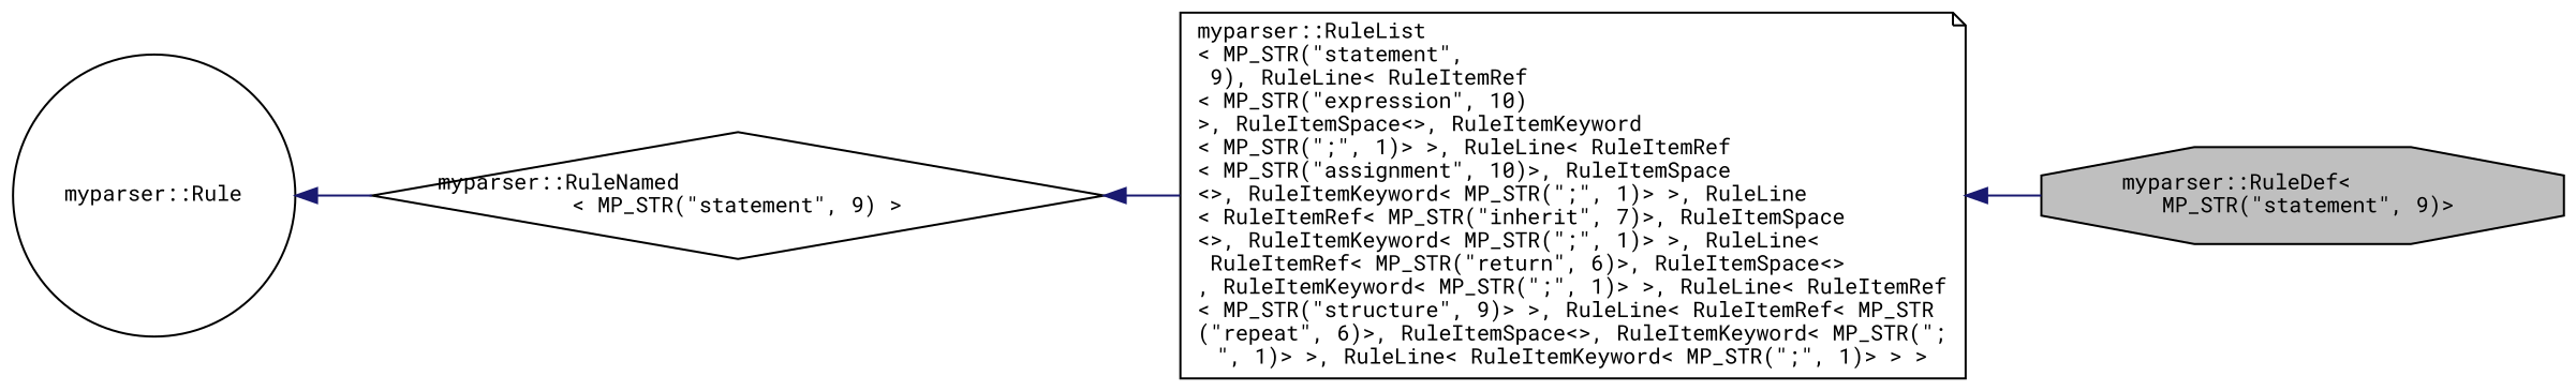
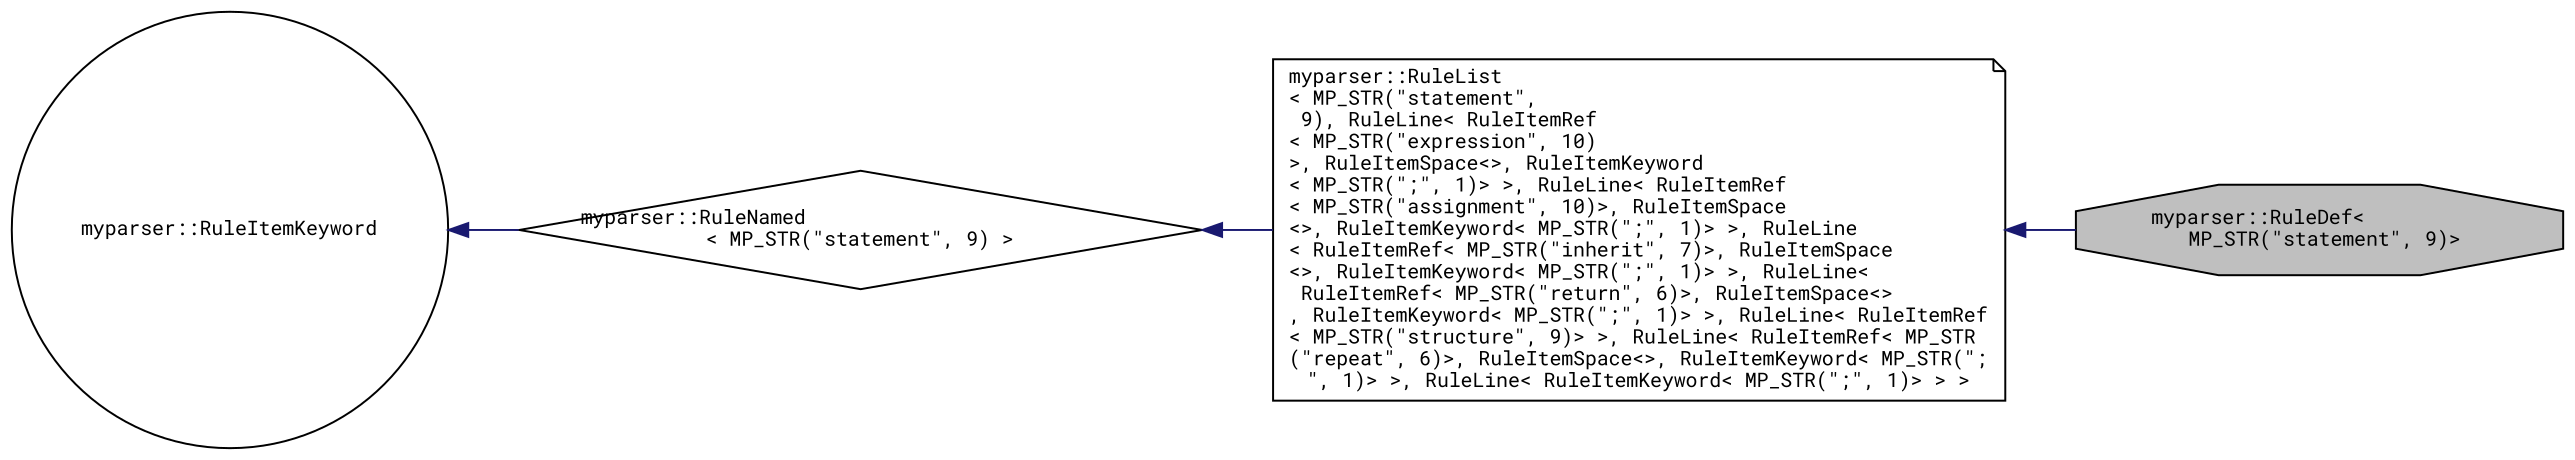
  digraph {
    rankdir=LR
    fontname="Roboto Mono"
    node [color=black fillcolor=white fontname="Roboto Mono" fontsize=10 style=filled]
    edge [color=midnightblue dir=back fontname="Roboto Mono" fontsize=10 labelfontname=Helvetica labelfontsize=10 style=solid]
    n1 [fillcolor=grey75 fontcolor=black height=0.2 label="myparser::RuleDef\<\l MP_STR(\"statement\", 9)\>" shape=octagon width=0.4]
    n2 [height=0.2 label="myparser::RuleList\l\< MP_STR(\"statement\",\l 9), RuleLine\< RuleItemRef\l\< MP_STR(\"expression\", 10)\l\>, RuleItemSpace\<\>, RuleItemKeyword\l\< MP_STR(\";\", 1)\> \>, RuleLine\< RuleItemRef\l\< MP_STR(\"assignment\", 10)\>, RuleItemSpace\l\<\>, RuleItemKeyword\< MP_STR(\";\", 1)\> \>, RuleLine\l\< RuleItemRef\< MP_STR(\"inherit\", 7)\>, RuleItemSpace\l\<\>, RuleItemKeyword\< MP_STR(\";\", 1)\> \>, RuleLine\<\l RuleItemRef\< MP_STR(\"return\", 6)\>, RuleItemSpace\<\>\l, RuleItemKeyword\< MP_STR(\";\", 1)\> \>, RuleLine\< RuleItemRef\l\< MP_STR(\"structure\", 9)\> \>, RuleLine\< RuleItemRef\< MP_STR\l(\"repeat\", 6)\>, RuleItemSpace\<\>, RuleItemKeyword\< MP_STR(\";\l\", 1)\> \>, RuleLine\< RuleItemKeyword\< MP_STR(\";\", 1)\> \> \>" shape=note width=0.4]
    n3 [height=0.2 label="myparser::RuleNamed\l\< MP_STR(\"statement\", 9) \>" shape=diamond width=0.4]
-   n4 [height=0.2 label="myparser::Rule" shape=circle width=0.4]
+   n4 [height=0.2 label="myparser::RuleItemKeyword" shape=circle width=0.4]
    n2 -> n1
    n3 -> n2
    n4 -> n3
  }
